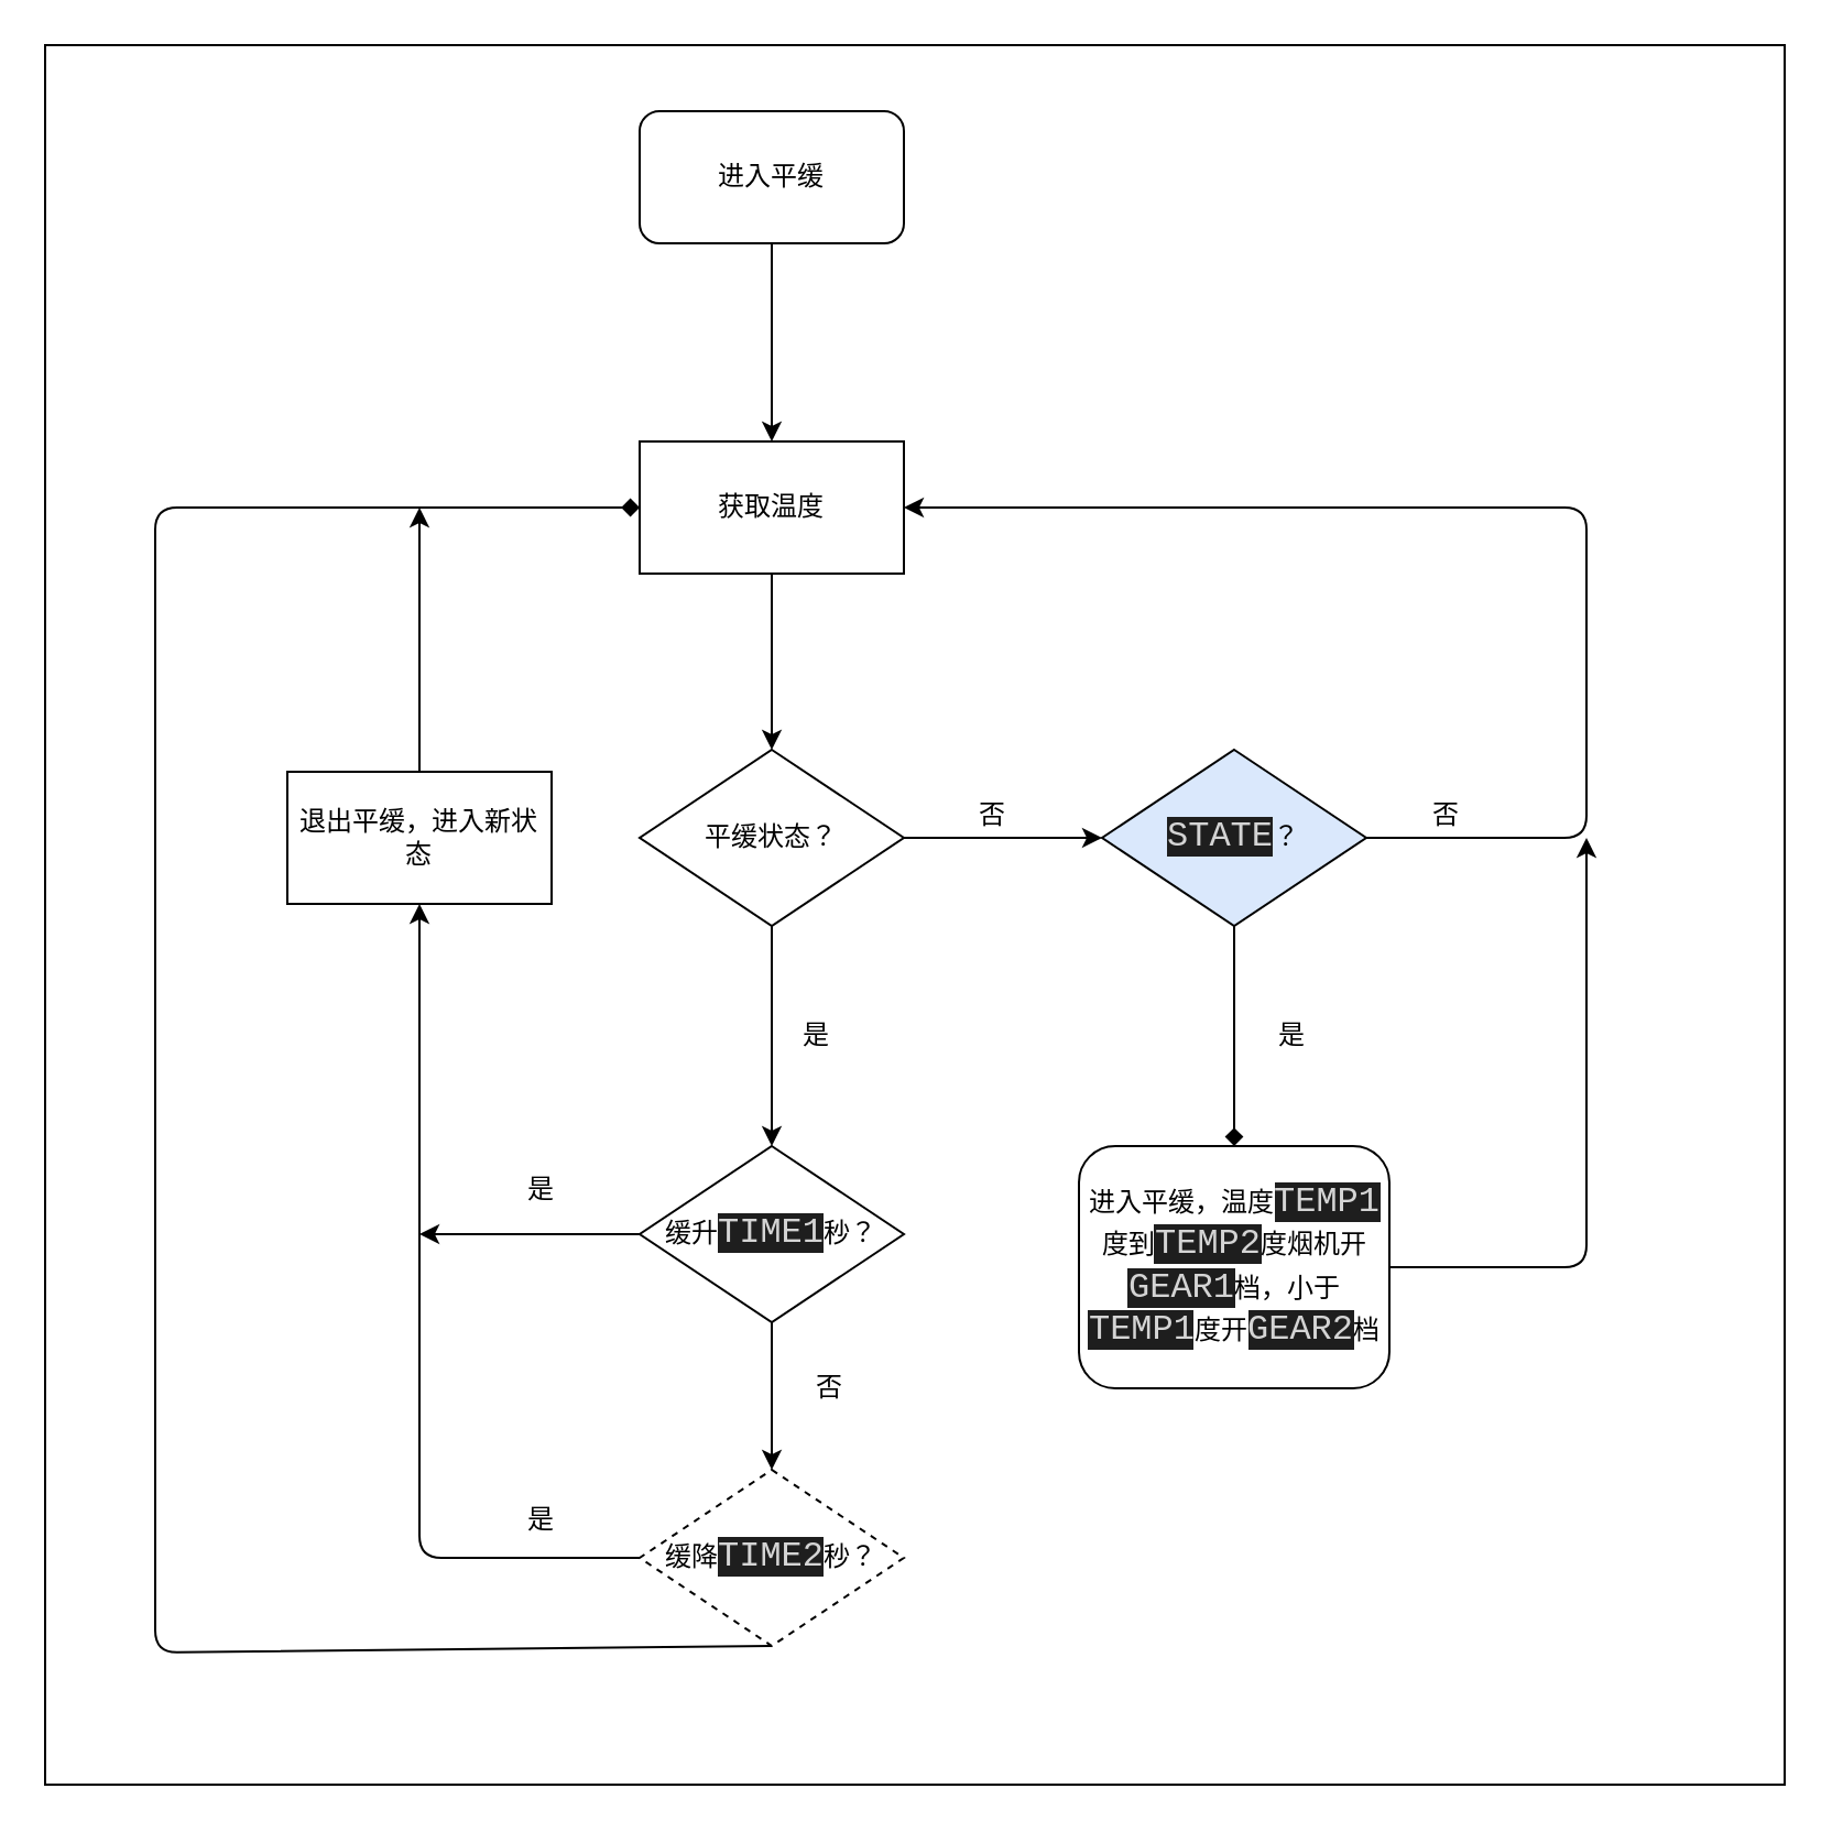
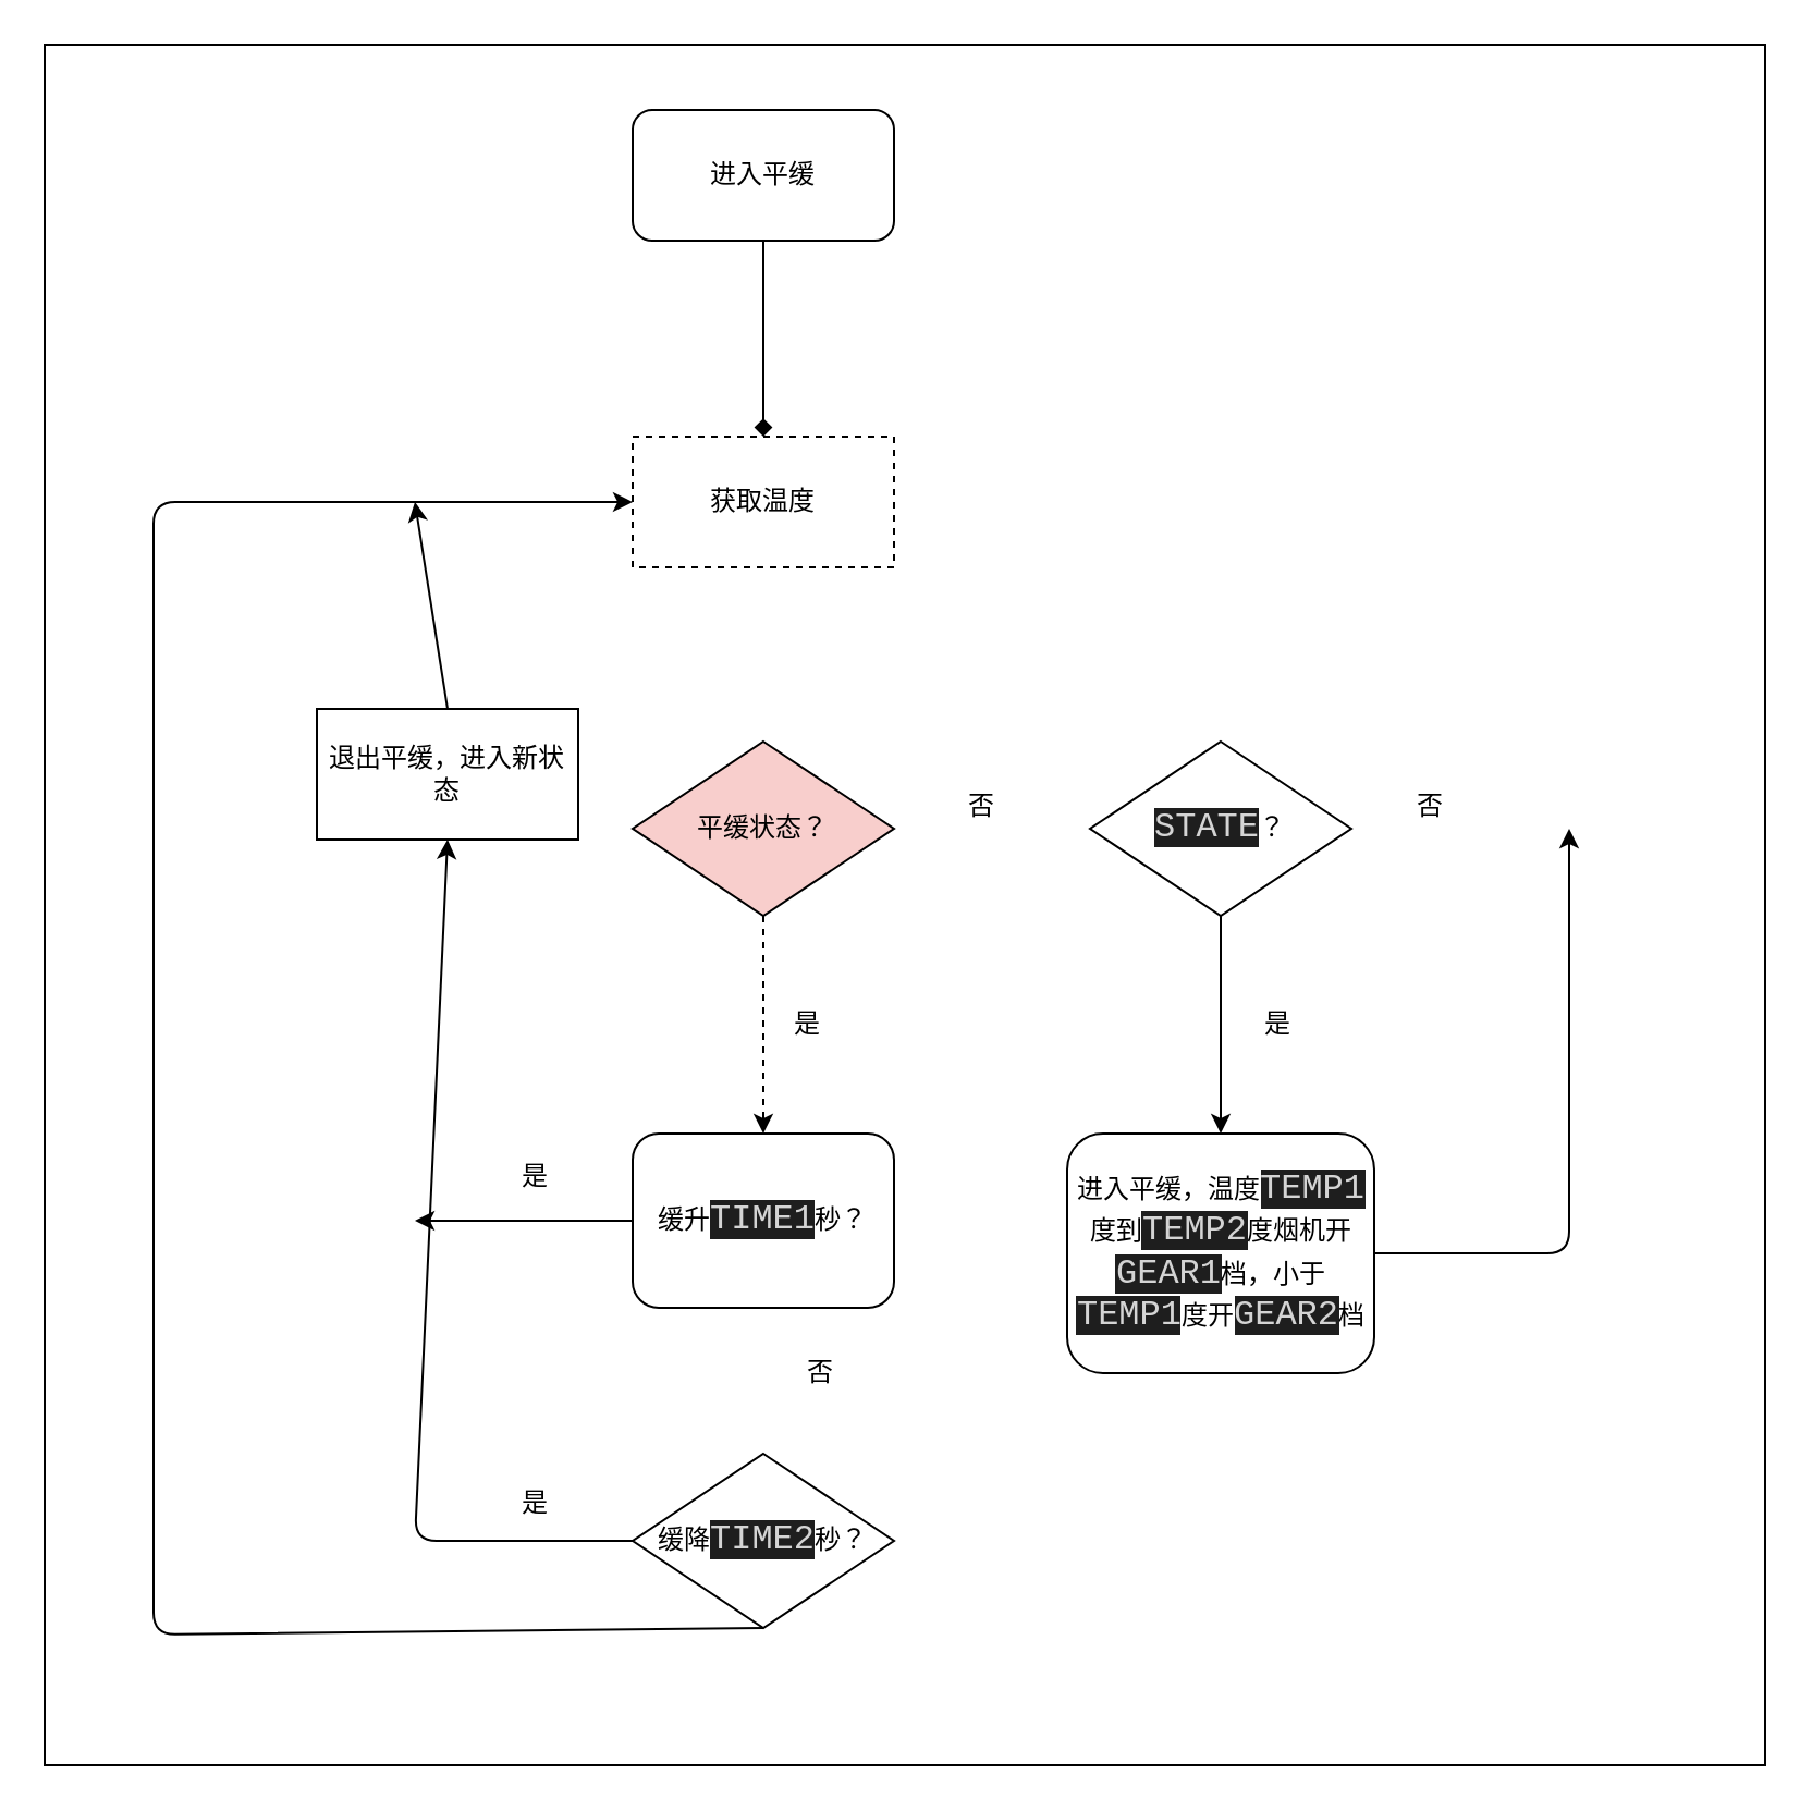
  <mxCell id="0" />
  <mxCell id="1" parent="0" />
  <mxCell id="2" value="" style="rounded=0;whiteSpace=wrap;html=1;" parent="1" vertex="1"><mxGeometry x="20" y="20" width="790" height="790" as="geometry" /></mxCell>
- <mxCell id="3" style="edgeStyle=none;html=1;exitX=0.5;exitY=1;exitDx=0;exitDy=0;" parent="1" source="4" target="6" edge="1"><mxGeometry relative="1" as="geometry" /></mxCell>
+ <mxCell id="3" style="edgeStyle=none;html=1;exitX=0.5;exitY=1;exitDx=0;exitDy=0;endArrow=diamond;" parent="1" source="4" target="6" edge="1"><mxGeometry relative="1" as="geometry" /></mxCell>
  <mxCell id="4" value="进入平缓" style="rounded=1;whiteSpace=wrap;html=1;" parent="1" vertex="1"><mxGeometry x="290" y="50" width="120" height="60" as="geometry" /></mxCell>
- <mxCell id="5" style="edgeStyle=none;html=1;exitX=0.5;exitY=1;exitDx=0;exitDy=0;" parent="1" source="6" target="14" edge="1"><mxGeometry relative="1" as="geometry" /></mxCell>
- <mxCell id="6" value="获取温度" style="rounded=0;whiteSpace=wrap;html=1;" parent="1" vertex="1"><mxGeometry x="290" y="200" width="120" height="60" as="geometry" /></mxCell>
- <mxCell id="7" style="edgeStyle=none;html=1;exitX=1;exitY=0.5;exitDx=0;exitDy=0;entryX=1;entryY=0.5;entryDx=0;entryDy=0;" parent="1" source="9" target="6" edge="1"><mxGeometry relative="1" as="geometry"><Array as="points"><mxPoint x="720" y="380" /><mxPoint x="720" y="230" /></Array></mxGeometry></mxCell>
- <mxCell id="8" style="edgeStyle=none;html=1;exitX=0.5;exitY=1;exitDx=0;exitDy=0;entryX=0.5;entryY=0;entryDx=0;entryDy=0;endArrow=diamond;" parent="1" source="9" target="11" edge="1"><mxGeometry relative="1" as="geometry"><mxPoint x="560" y="460" as="targetPoint" /></mxGeometry></mxCell>
- <mxCell id="9" value="&lt;span style=&quot;background-color: rgb(30 , 30 , 30) ; color: rgb(212 , 212 , 212) ; font-family: &amp;#34;consolas&amp;#34; , &amp;#34;courier new&amp;#34; , monospace ; font-size: 16px&quot;&gt;STATE&lt;/span&gt;？" style="rhombus;whiteSpace=wrap;html=1;fillColor=#dae8fc;" parent="1" vertex="1"><mxGeometry x="500" y="340" width="120" height="80" as="geometry" /></mxCell>
+ <mxCell id="6" value="获取温度" style="rounded=0;whiteSpace=wrap;html=1;dashed=1;" parent="1" vertex="1"><mxGeometry x="290" y="200" width="120" height="60" as="geometry" /></mxCell>
+ <mxCell id="8" style="edgeStyle=none;html=1;exitX=0.5;exitY=1;exitDx=0;exitDy=0;entryX=0.5;entryY=0;entryDx=0;entryDy=0;" parent="1" source="9" target="11" edge="1"><mxGeometry relative="1" as="geometry"><mxPoint x="560" y="460" as="targetPoint" /></mxGeometry></mxCell>
+ <mxCell id="9" value="&lt;span style=&quot;background-color: rgb(30 , 30 , 30) ; color: rgb(212 , 212 , 212) ; font-family: &amp;#34;consolas&amp;#34; , &amp;#34;courier new&amp;#34; , monospace ; font-size: 16px&quot;&gt;STATE&lt;/span&gt;？" style="rhombus;whiteSpace=wrap;html=1;" parent="1" vertex="1"><mxGeometry x="500" y="340" width="120" height="80" as="geometry" /></mxCell>
  <mxCell id="10" style="edgeStyle=none;html=1;exitX=1;exitY=0.5;exitDx=0;exitDy=0;" parent="1" source="11" edge="1"><mxGeometry relative="1" as="geometry"><mxPoint x="720" y="380" as="targetPoint" /><Array as="points"><mxPoint x="720" y="575" /></Array></mxGeometry></mxCell>
  <mxCell id="11" value="进入平缓，温度&lt;span style=&quot;background-color: rgb(30 , 30 , 30) ; color: rgb(212 , 212 , 212) ; font-family: &amp;#34;consolas&amp;#34; , &amp;#34;courier new&amp;#34; , monospace ; font-size: 16px&quot;&gt;TEMP1&lt;/span&gt;&lt;span&gt;度到&lt;/span&gt;&lt;span style=&quot;background-color: rgb(30 , 30 , 30) ; color: rgb(212 , 212 , 212) ; font-family: &amp;#34;consolas&amp;#34; , &amp;#34;courier new&amp;#34; , monospace ; font-size: 16px&quot;&gt;TEMP2&lt;/span&gt;&lt;span&gt;度烟机开&lt;/span&gt;&lt;span style=&quot;background-color: rgb(30 , 30 , 30) ; color: rgb(212 , 212 , 212) ; font-family: &amp;#34;consolas&amp;#34; , &amp;#34;courier new&amp;#34; , monospace ; font-size: 16px&quot;&gt;GEAR1&lt;/span&gt;&lt;span&gt;档，小于&lt;/span&gt;&lt;span style=&quot;background-color: rgb(30 , 30 , 30) ; color: rgb(212 , 212 , 212) ; font-family: &amp;#34;consolas&amp;#34; , &amp;#34;courier new&amp;#34; , monospace ; font-size: 16px&quot;&gt;TEMP1&lt;/span&gt;&lt;span&gt;度开&lt;/span&gt;&lt;span style=&quot;background-color: rgb(30 , 30 , 30) ; color: rgb(212 , 212 , 212) ; font-family: &amp;#34;consolas&amp;#34; , &amp;#34;courier new&amp;#34; , monospace ; font-size: 16px&quot;&gt;GEAR2&lt;/span&gt;&lt;span&gt;档&lt;/span&gt;" style="whiteSpace=wrap;html=1;rounded=1;" parent="1" vertex="1"><mxGeometry x="489.5" y="520" width="141" height="110" as="geometry" /></mxCell>
- <mxCell id="12" style="edgeStyle=none;html=1;exitX=1;exitY=0.5;exitDx=0;exitDy=0;" parent="1" source="14" target="9" edge="1"><mxGeometry relative="1" as="geometry" /></mxCell>
- <mxCell id="13" style="edgeStyle=none;html=1;exitX=0.5;exitY=1;exitDx=0;exitDy=0;" parent="1" source="14" target="17" edge="1"><mxGeometry relative="1" as="geometry" /></mxCell>
- <mxCell id="14" value="平缓状态？" style="rhombus;whiteSpace=wrap;html=1;" parent="1" vertex="1"><mxGeometry x="290" y="340" width="120" height="80" as="geometry" /></mxCell>
- <mxCell id="15" style="edgeStyle=none;html=1;exitX=0.5;exitY=1;exitDx=0;exitDy=0;" parent="1" source="17" target="18" edge="1"><mxGeometry relative="1" as="geometry" /></mxCell>
+ <mxCell id="13" style="edgeStyle=none;html=1;exitX=0.5;exitY=1;exitDx=0;exitDy=0;dashed=1;" parent="1" source="14" target="17" edge="1"><mxGeometry relative="1" as="geometry" /></mxCell>
+ <mxCell id="14" value="平缓状态？" style="rhombus;whiteSpace=wrap;html=1;fillColor=#f8cecc;" parent="1" vertex="1"><mxGeometry x="290" y="340" width="120" height="80" as="geometry" /></mxCell>
  <mxCell id="16" style="edgeStyle=none;html=1;exitX=0;exitY=0.5;exitDx=0;exitDy=0;" parent="1" source="17" edge="1"><mxGeometry relative="1" as="geometry"><mxPoint x="190" y="560" as="targetPoint" /></mxGeometry></mxCell>
- <mxCell id="17" value="缓升&lt;span style=&quot;background-color: rgb(30 , 30 , 30) ; color: rgb(212 , 212 , 212) ; font-family: &amp;#34;consolas&amp;#34; , &amp;#34;courier new&amp;#34; , monospace ; font-size: 16px&quot;&gt;TIME1&lt;/span&gt;&lt;span&gt;秒？&lt;/span&gt;" style="rhombus;whiteSpace=wrap;html=1;" parent="1" vertex="1"><mxGeometry x="290" y="520" width="120" height="80" as="geometry" /></mxCell>
- <mxCell id="18" value="缓降&lt;span style=&quot;background-color: rgb(30 , 30 , 30) ; color: rgb(212 , 212 , 212) ; font-family: &amp;#34;consolas&amp;#34; , &amp;#34;courier new&amp;#34; , monospace ; font-size: 16px&quot;&gt;TIME2&lt;/span&gt;&lt;span&gt;秒？&lt;/span&gt;" style="rhombus;whiteSpace=wrap;html=1;dashed=1;" parent="1" vertex="1"><mxGeometry x="290" y="667" width="120" height="80" as="geometry" /></mxCell>
+ <mxCell id="17" value="缓升&lt;span style=&quot;background-color: rgb(30 , 30 , 30) ; color: rgb(212 , 212 , 212) ; font-family: &amp;#34;consolas&amp;#34; , &amp;#34;courier new&amp;#34; , monospace ; font-size: 16px&quot;&gt;TIME1&lt;/span&gt;&lt;span&gt;秒？&lt;/span&gt;" style="whiteSpace=wrap;html=1;rounded=1;" parent="1" vertex="1"><mxGeometry x="290" y="520" width="120" height="80" as="geometry" /></mxCell>
+ <mxCell id="18" value="缓降&lt;span style=&quot;background-color: rgb(30 , 30 , 30) ; color: rgb(212 , 212 , 212) ; font-family: &amp;#34;consolas&amp;#34; , &amp;#34;courier new&amp;#34; , monospace ; font-size: 16px&quot;&gt;TIME2&lt;/span&gt;&lt;span&gt;秒？&lt;/span&gt;" style="rhombus;whiteSpace=wrap;html=1;" parent="1" vertex="1"><mxGeometry x="290" y="667" width="120" height="80" as="geometry" /></mxCell>
  <mxCell id="19" style="edgeStyle=none;html=1;exitX=0;exitY=0.5;exitDx=0;exitDy=0;entryX=0.5;entryY=1;entryDx=0;entryDy=0;" parent="1" source="18" target="22" edge="1"><mxGeometry relative="1" as="geometry"><Array as="points"><mxPoint x="190" y="707" /></Array><mxPoint x="290" y="980" as="sourcePoint" /></mxGeometry></mxCell>
- <mxCell id="20" style="edgeStyle=none;html=1;exitX=0.5;exitY=1;exitDx=0;exitDy=0;entryX=0;entryY=0.5;entryDx=0;entryDy=0;endArrow=diamond;" parent="1" source="18" target="6" edge="1"><mxGeometry relative="1" as="geometry"><Array as="points"><mxPoint x="70" y="750" /><mxPoint x="70" y="230" /></Array><mxPoint x="290" y="1120" as="sourcePoint" /></mxGeometry></mxCell>
+ <mxCell id="20" style="edgeStyle=none;html=1;exitX=0.5;exitY=1;exitDx=0;exitDy=0;entryX=0;entryY=0.5;entryDx=0;entryDy=0;" parent="1" source="18" target="6" edge="1"><mxGeometry relative="1" as="geometry"><Array as="points"><mxPoint x="70" y="750" /><mxPoint x="70" y="230" /></Array><mxPoint x="290" y="1120" as="sourcePoint" /></mxGeometry></mxCell>
  <mxCell id="21" style="edgeStyle=none;html=1;exitX=0.5;exitY=0;exitDx=0;exitDy=0;" parent="1" source="22" edge="1"><mxGeometry relative="1" as="geometry"><mxPoint x="190" y="230" as="targetPoint" /></mxGeometry></mxCell>
- <mxCell id="22" value="退出平缓，进入新状态" style="rounded=0;whiteSpace=wrap;html=1;" parent="1" vertex="1"><mxGeometry x="130" y="350" width="120" height="60" as="geometry" /></mxCell>
+ <mxCell id="22" value="退出平缓，进入新状态" style="rounded=0;whiteSpace=wrap;html=1;" parent="1" vertex="1"><mxGeometry x="145" y="325" width="120" height="60" as="geometry" /></mxCell>
  <mxCell id="23" value="否" style="text;html=1;align=center;verticalAlign=middle;resizable=0;points=[];autosize=1;strokeColor=none;fillColor=none;" parent="1" vertex="1"><mxGeometry x="435" y="360" width="30" height="20" as="geometry" /></mxCell>
  <mxCell id="24" value="是" style="text;html=1;align=center;verticalAlign=middle;resizable=0;points=[];autosize=1;strokeColor=none;fillColor=none;" parent="1" vertex="1"><mxGeometry x="355" y="460" width="30" height="20" as="geometry" /></mxCell>
  <mxCell id="25" value="是" style="text;html=1;align=center;verticalAlign=middle;resizable=0;points=[];autosize=1;strokeColor=none;fillColor=none;" parent="1" vertex="1"><mxGeometry x="230" y="530" width="30" height="20" as="geometry" /></mxCell>
  <mxCell id="26" value="是" style="text;html=1;align=center;verticalAlign=middle;resizable=0;points=[];autosize=1;strokeColor=none;fillColor=none;" parent="1" vertex="1"><mxGeometry x="230" y="680" width="30" height="20" as="geometry" /></mxCell>
  <mxCell id="27" value="否" style="text;html=1;align=center;verticalAlign=middle;resizable=0;points=[];autosize=1;strokeColor=none;fillColor=none;" parent="1" vertex="1"><mxGeometry x="361" y="620" width="30" height="20" as="geometry" /></mxCell>
  <mxCell id="28" value="否" style="text;html=1;align=center;verticalAlign=middle;resizable=0;points=[];autosize=1;strokeColor=none;fillColor=none;" parent="1" vertex="1"><mxGeometry x="641" y="360" width="30" height="20" as="geometry" /></mxCell>
  <mxCell id="29" value="是" style="text;html=1;align=center;verticalAlign=middle;resizable=0;points=[];autosize=1;strokeColor=none;fillColor=none;" parent="1" vertex="1"><mxGeometry x="571" y="460" width="30" height="20" as="geometry" /></mxCell>
